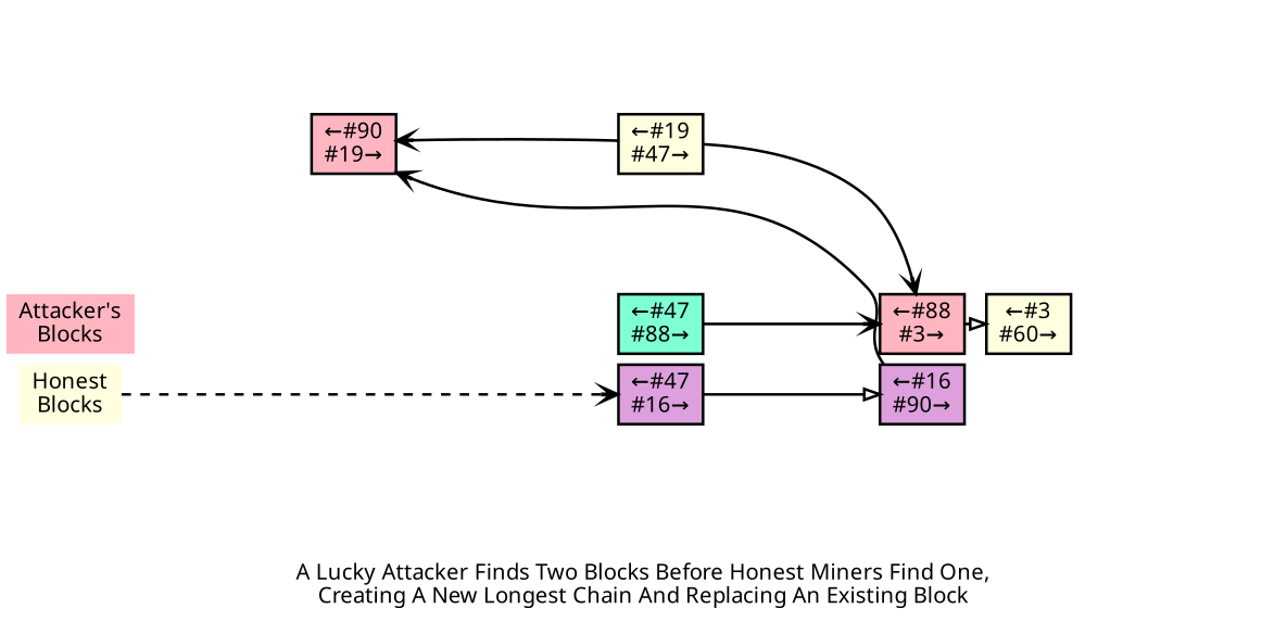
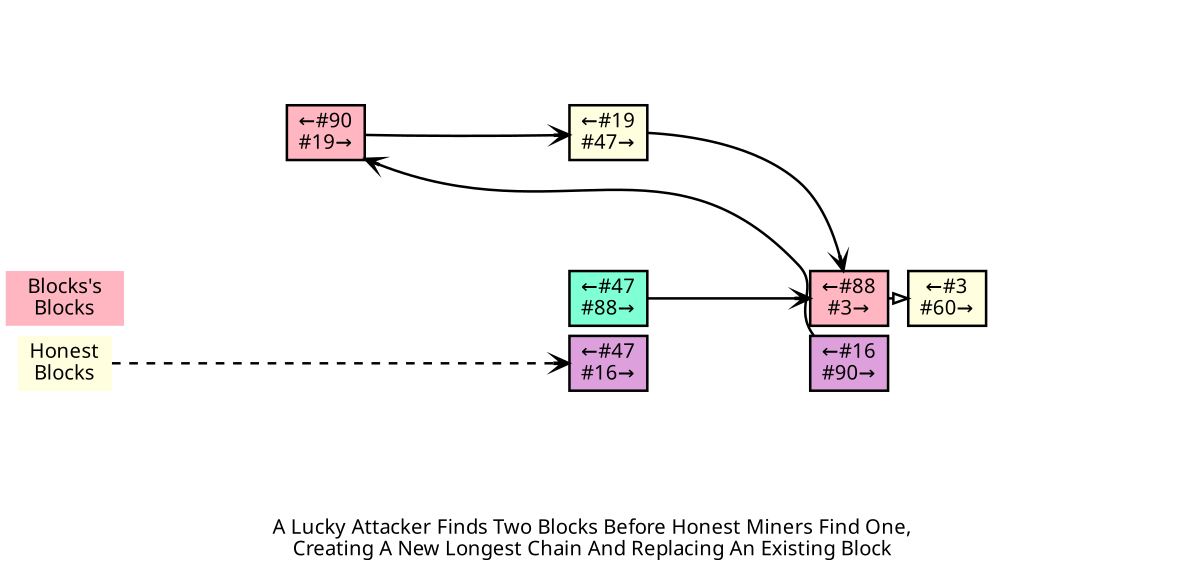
  digraph {
    fontname=Sans
    label=" \nA Lucky Attacker Finds Two Blocks Before Honest Miners Find One,\nCreating A New Longest Chain And Replacing An Existing Block"
    nodesep=0.1
    penwidth=1.75
    rankdir=LR
    ranksep=0.2
    node [fillcolor=lightpink fontname=Sans penwidth=1.75 shape=box style=filled]
    edge [arrowhead=vee fontname=Sans penwidth=1.75]
    n1 [fillcolor=plum height=0.3 label="←#47\n#16→" width=0.3]
    n2 [fillcolor=plum height=0.3 label="←#16\n#90→" width=0.3]
    n3 [fillcolor=aquamarine height=0.3 label="←#47\n#88→" width=0.3]
    n4 [height=0.3 label="←#88\n#3→" width=0.3]
    n5 [fillcolor=lightyellow height=0.3 label="←#3\n#60→" width=0.3]
    n6 [height=0.3 label="←#90\n#19→" width=0.3]
    n7 [fillcolor=lightyellow height=0.3 label="←#19\n#47→" width=0.3]
-   n8 [height=0.3 label="Attacker's\nBlocks" shape=none width=0.3]
+   n8 [height=0.3 label="Blocks's\nBlocks" shape=none width=0.3]
    n9 [fillcolor=lightyellow height=0.3 label="Honest\nBlocks" shape=none width=0.3]
    subgraph cluster_1 {
      style=invis
      n1
      n2
      n3
      n4
      n5
    }
    subgraph cluster_2 {
      style=invis
      n6
      n7
    }
-   n1 -> n2 [arrowhead=onormal]
    n2 -> n6
    n3 -> n4
    n4 -> n5 [arrowhead=onormal]
-   n7 -> n6
+   n6 -> n7
    n7 -> n4
    n9 -> n1 [minlen=2 style=dashed]
  }
